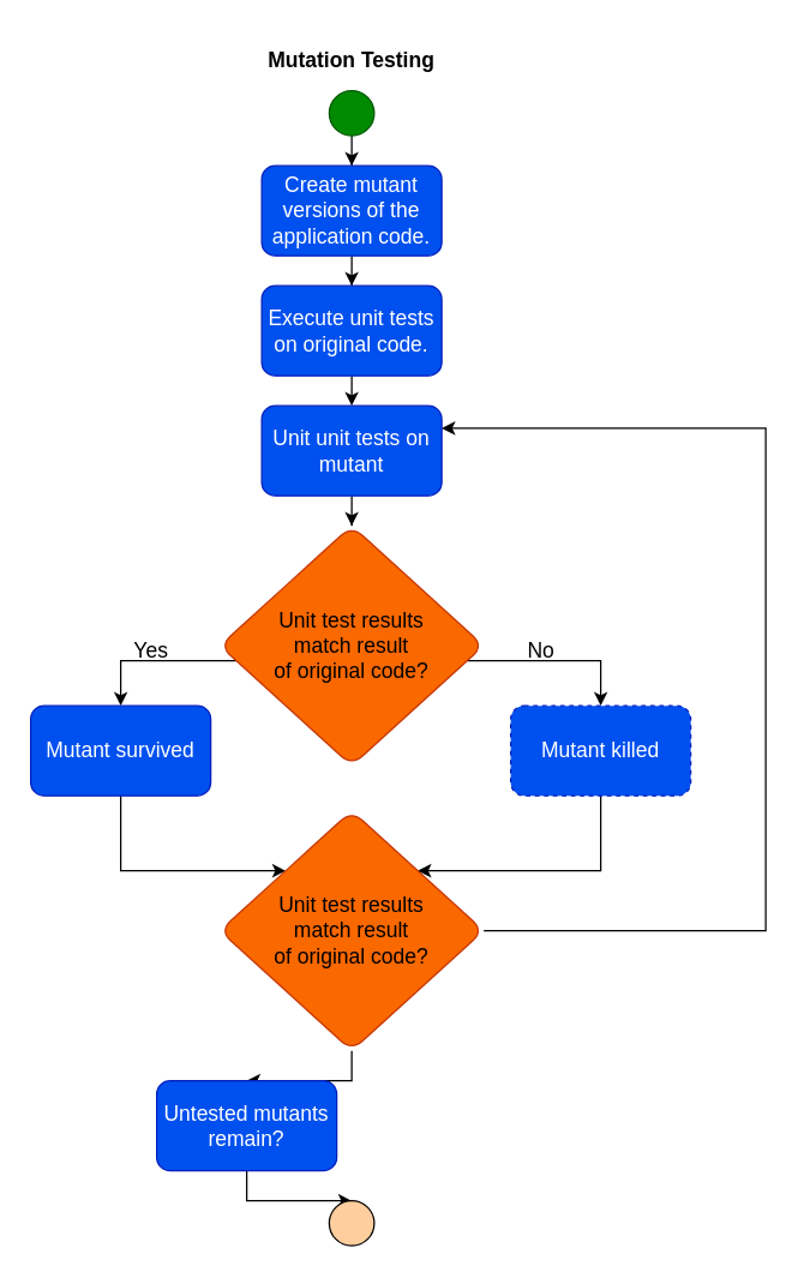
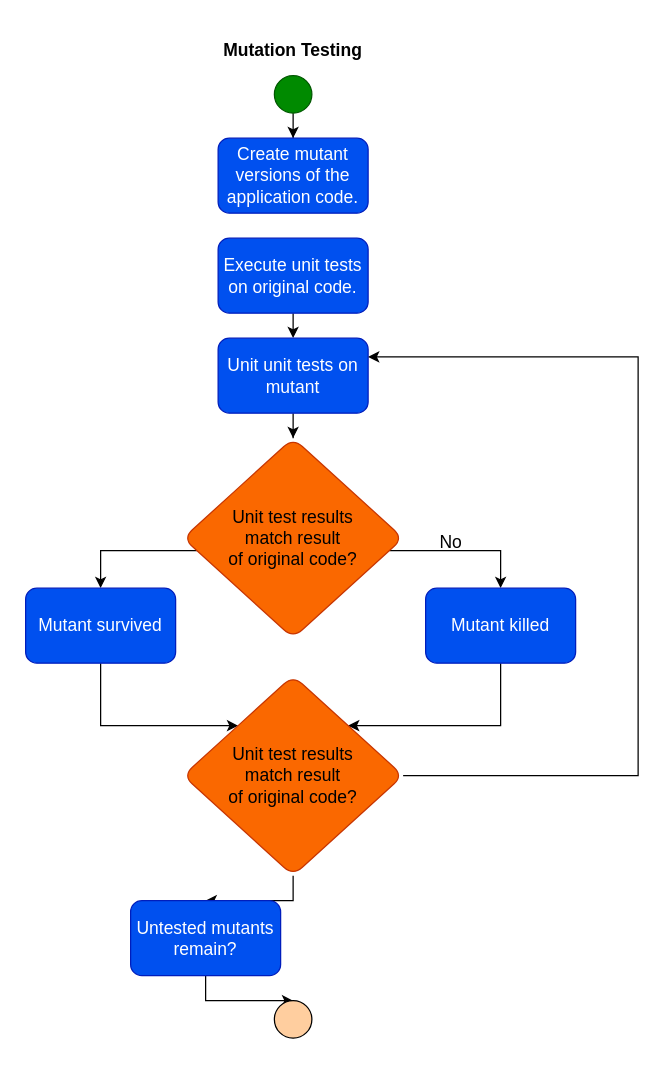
  <mxCell id="0" />
  <mxCell id="1" parent="0" />
  <mxCell id="2" value="&lt;h2 style=&quot;font-size: 14px;&quot;&gt;Mutation Testing&lt;/h2&gt;" style="text;html=1;strokeColor=none;fillColor=none;align=center;verticalAlign=middle;whiteSpace=wrap;rounded=0;fontSize=14;" vertex="1" parent="1"><mxGeometry x="146" y="20" width="176" height="40" as="geometry" /></mxCell>
  <mxCell id="3" value="" style="edgeStyle=orthogonalEdgeStyle;rounded=0;orthogonalLoop=1;jettySize=auto;html=1;fontSize=14;" edge="1" parent="1" source="4" target="6"><mxGeometry relative="1" as="geometry" /></mxCell>
  <mxCell id="4" value="" style="ellipse;whiteSpace=wrap;html=1;aspect=fixed;fillColor=#008a00;fontColor=#ffffff;strokeColor=#005700;fontSize=14;" vertex="1" parent="1"><mxGeometry x="219" y="60" width="30" height="30" as="geometry" /></mxCell>
- <mxCell id="5" value="" style="edgeStyle=orthogonalEdgeStyle;rounded=0;orthogonalLoop=1;jettySize=auto;html=1;fontSize=14;" edge="1" parent="1" source="6" target="8"><mxGeometry relative="1" as="geometry" /></mxCell>
  <mxCell id="6" value="Create mutant versions of the application code." style="rounded=1;whiteSpace=wrap;html=1;fillColor=#0050ef;strokeColor=#001DBC;fontColor=#ffffff;fontSize=14;" vertex="1" parent="1"><mxGeometry x="174" y="110" width="120" height="60" as="geometry" /></mxCell>
  <mxCell id="7" style="edgeStyle=orthogonalEdgeStyle;rounded=0;orthogonalLoop=1;jettySize=auto;html=1;exitX=0.5;exitY=1;exitDx=0;exitDy=0;entryX=0.5;entryY=0;entryDx=0;entryDy=0;fontSize=14;" edge="1" parent="1" source="8" target="10"><mxGeometry relative="1" as="geometry" /></mxCell>
  <mxCell id="8" value="Execute unit tests on original code." style="rounded=1;whiteSpace=wrap;html=1;fillColor=#0050ef;strokeColor=#001DBC;fontColor=#ffffff;fontSize=14;" vertex="1" parent="1"><mxGeometry x="174" y="190" width="120" height="60" as="geometry" /></mxCell>
  <mxCell id="9" value="" style="edgeStyle=orthogonalEdgeStyle;rounded=0;orthogonalLoop=1;jettySize=auto;html=1;fontSize=14;" edge="1" parent="1" source="10" target="13"><mxGeometry relative="1" as="geometry" /></mxCell>
  <mxCell id="10" value="Unit unit tests on mutant" style="rounded=1;whiteSpace=wrap;html=1;fillColor=#0050ef;strokeColor=#001DBC;fontColor=#ffffff;fontSize=14;" vertex="1" parent="1"><mxGeometry x="174" y="270" width="120" height="60" as="geometry" /></mxCell>
  <mxCell id="11" value="" style="edgeStyle=orthogonalEdgeStyle;rounded=0;orthogonalLoop=1;jettySize=auto;html=1;fontSize=14;" edge="1" parent="1" source="13" target="15"><mxGeometry relative="1" as="geometry"><Array as="points"><mxPoint x="400" y="440" /></Array></mxGeometry></mxCell>
  <mxCell id="12" value="" style="edgeStyle=orthogonalEdgeStyle;rounded=0;orthogonalLoop=1;jettySize=auto;html=1;fontSize=14;" edge="1" parent="1" source="13" target="17"><mxGeometry relative="1" as="geometry"><Array as="points"><mxPoint x="80" y="440" /></Array></mxGeometry></mxCell>
  <mxCell id="13" value="Unit test results &lt;br style=&quot;font-size: 14px;&quot;&gt;match result &lt;br style=&quot;font-size: 14px;&quot;&gt;of original code?" style="rhombus;whiteSpace=wrap;html=1;fillColor=#fa6800;strokeColor=#C73500;fontColor=#000000;rounded=1;fontSize=14;" vertex="1" parent="1"><mxGeometry x="146" y="350" width="176" height="160" as="geometry" /></mxCell>
  <mxCell id="14" style="edgeStyle=orthogonalEdgeStyle;rounded=0;orthogonalLoop=1;jettySize=auto;html=1;exitX=0.5;exitY=1;exitDx=0;exitDy=0;fontSize=14;" edge="1" parent="1" source="15" target="20"><mxGeometry relative="1" as="geometry"><Array as="points"><mxPoint x="400" y="580" /></Array></mxGeometry></mxCell>
- <mxCell id="15" value="Mutant killed" style="rounded=1;whiteSpace=wrap;html=1;fillColor=#0050ef;strokeColor=#001DBC;fontColor=#ffffff;fontSize=14;dashed=1;" vertex="1" parent="1"><mxGeometry x="340" y="470" width="120" height="60" as="geometry" /></mxCell>
+ <mxCell id="15" value="Mutant killed" style="rounded=1;whiteSpace=wrap;html=1;fillColor=#0050ef;strokeColor=#001DBC;fontColor=#ffffff;fontSize=14;" vertex="1" parent="1"><mxGeometry x="340" y="470" width="120" height="60" as="geometry" /></mxCell>
  <mxCell id="16" style="edgeStyle=orthogonalEdgeStyle;rounded=0;orthogonalLoop=1;jettySize=auto;html=1;exitX=0.5;exitY=1;exitDx=0;exitDy=0;fontSize=14;" edge="1" parent="1" source="17" target="20"><mxGeometry relative="1" as="geometry"><Array as="points"><mxPoint x="80" y="580" /></Array></mxGeometry></mxCell>
  <mxCell id="17" value="Mutant survived" style="rounded=1;whiteSpace=wrap;html=1;fillColor=#0050ef;strokeColor=#001DBC;fontColor=#ffffff;fontSize=14;" vertex="1" parent="1"><mxGeometry x="20" y="470" width="120" height="60" as="geometry" /></mxCell>
  <mxCell id="18" value="" style="edgeStyle=orthogonalEdgeStyle;rounded=0;orthogonalLoop=1;jettySize=auto;html=1;fontSize=14;" edge="1" parent="1" source="20" target="22"><mxGeometry relative="1" as="geometry" /></mxCell>
  <mxCell id="19" style="edgeStyle=orthogonalEdgeStyle;rounded=0;orthogonalLoop=1;jettySize=auto;html=1;entryX=1;entryY=0.25;entryDx=0;entryDy=0;exitX=1;exitY=0.5;exitDx=0;exitDy=0;fontSize=14;" edge="1" parent="1" source="20" target="10"><mxGeometry relative="1" as="geometry"><mxPoint x="520" y="239" as="targetPoint" /><mxPoint x="460" y="780" as="sourcePoint" /><Array as="points"><mxPoint x="510" y="620" /><mxPoint x="510" y="285" /></Array></mxGeometry></mxCell>
  <mxCell id="20" value="Unit test results &lt;br style=&quot;font-size: 14px;&quot;&gt;match result &lt;br style=&quot;font-size: 14px;&quot;&gt;of original code?" style="rhombus;whiteSpace=wrap;html=1;fillColor=#fa6800;strokeColor=#C73500;fontColor=#000000;rounded=1;fontSize=14;" vertex="1" parent="1"><mxGeometry x="146" y="540" width="176" height="160" as="geometry" /></mxCell>
  <mxCell id="21" style="edgeStyle=orthogonalEdgeStyle;rounded=0;orthogonalLoop=1;jettySize=auto;html=1;exitX=0.5;exitY=1;exitDx=0;exitDy=0;fontSize=14;" edge="1" parent="1" source="22" target="23"><mxGeometry relative="1" as="geometry" /></mxCell>
  <mxCell id="22" value="Untested mutants remain?" style="rounded=1;whiteSpace=wrap;html=1;fillColor=#0050ef;strokeColor=#001DBC;fontColor=#ffffff;fontSize=14;" vertex="1" parent="1"><mxGeometry x="104" y="720" width="120" height="60" as="geometry" /></mxCell>
  <mxCell id="23" value="" style="ellipse;whiteSpace=wrap;html=1;aspect=fixed;fontSize=14;fillColor=#FFCE9F;" vertex="1" parent="1"><mxGeometry x="219" y="800" width="30" height="30" as="geometry" /></mxCell>
- <mxCell id="24" value="Yes" style="text;html=1;align=center;verticalAlign=middle;resizable=0;points=[];autosize=1;strokeColor=none;fillColor=none;fontSize=14;" vertex="1" parent="1"><mxGeometry x="75" y="418" width="50" height="30" as="geometry" /></mxCell>
  <mxCell id="25" value="No" style="text;html=1;align=center;verticalAlign=middle;resizable=0;points=[];autosize=1;strokeColor=none;fillColor=none;fontSize=14;" vertex="1" parent="1"><mxGeometry x="340" y="418" width="40" height="30" as="geometry" /></mxCell>
